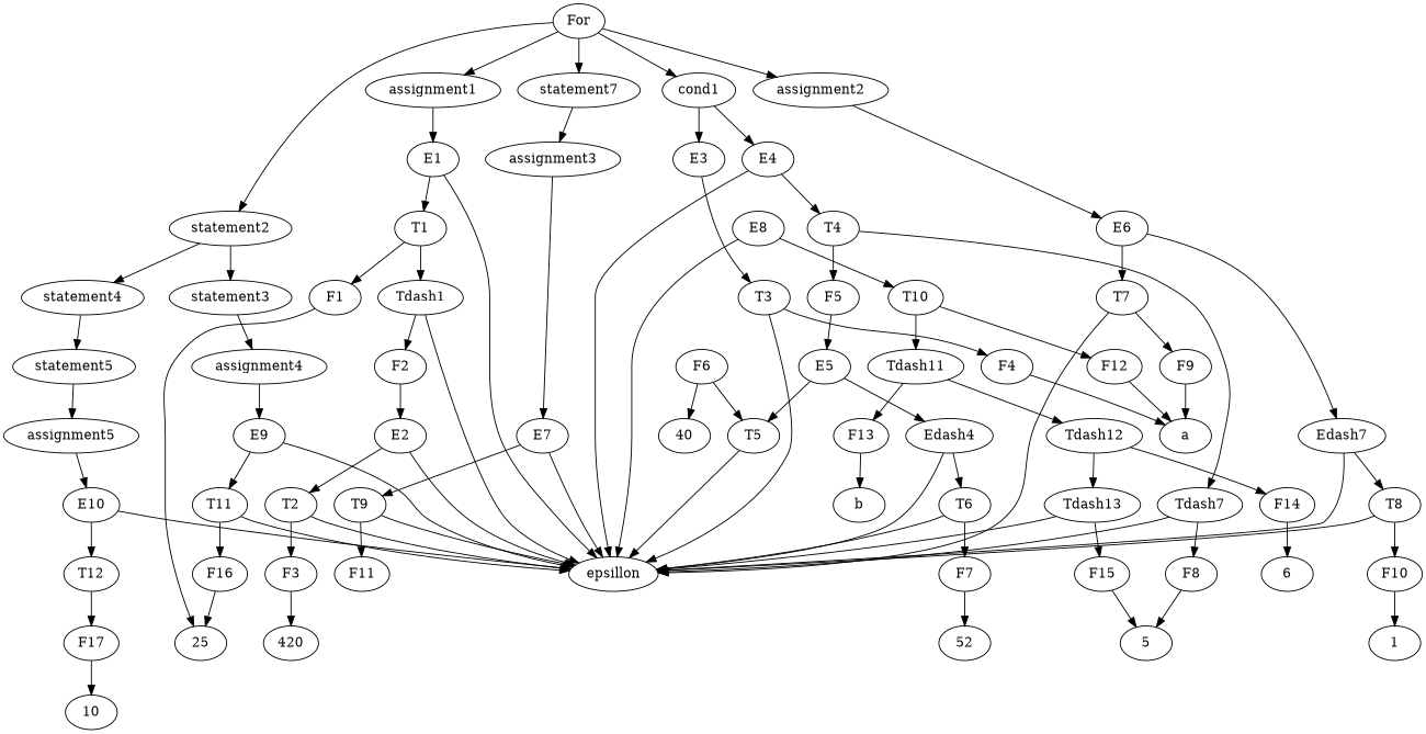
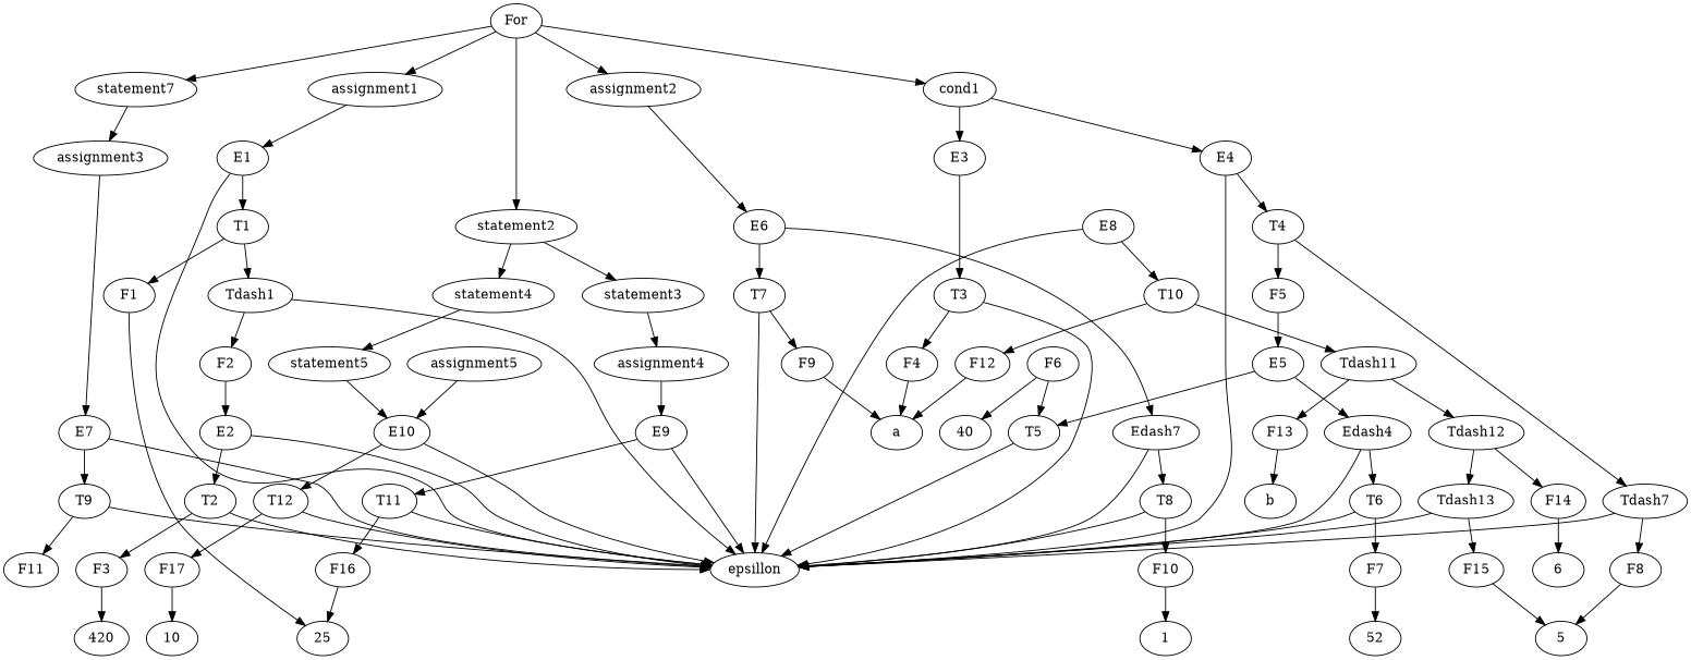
  digraph {
    For
    assignment1
    cond1
    assignment2
    n5 [label=statement7]
    statement2
    E1
    E3
    E4
    E6
    assignment3
    statement3
    statement4
    T1
    epsillon
    T3
    T4
    T7
    Edash7
    E7
    assignment4
    statement5
    F1
    Tdash1
    25
    F2
    E2
    T2
    F3
    420
    F4
    F5
    Tdash7
    a
    E5
    F8
    T5
    Edash4
    5
    T6
    F6
    40
    F7
    52
    F9
    T8
    F10
    1
    T9
    F11
    E8
    T10
    F12
    Tdash11
    F13
    Tdash12
    b
    F14
    Tdash13
    6
    F15
    E9
    assignment5
    T11
    F16
    E10
    T12
    F17
    10
    For -> assignment1
    For -> cond1
    For -> assignment2
    For -> n5
    For -> statement2
    assignment1 -> E1
    cond1 -> E3
    cond1 -> E4
    assignment2 -> E6
    n5 -> assignment3
    statement2 -> statement3
    statement2 -> statement4
    E1 -> T1
    E1 -> epsillon
    E3 -> T3
    E4 -> epsillon
    E4 -> T4
    E6 -> T7
    E6 -> Edash7
    assignment3 -> E7
    statement3 -> assignment4
    statement4 -> statement5
    T1 -> F1
    T1 -> Tdash1
    T3 -> epsillon
    T3 -> F4
    T4 -> F5
    T4 -> Tdash7
    T7 -> epsillon
    T7 -> F9
    Edash7 -> epsillon
    Edash7 -> T8
    E7 -> epsillon
    E7 -> T9
    assignment4 -> E9
-   statement5 -> assignment5
+   statement5 -> E10
    F1 -> 25
    Tdash1 -> epsillon
    Tdash1 -> F2
    F2 -> E2
    E2 -> epsillon
    E2 -> T2
    T2 -> epsillon
    T2 -> F3
    F3 -> 420
    F4 -> a
    F5 -> E5
    Tdash7 -> epsillon
    Tdash7 -> F8
    E5 -> T5
    E5 -> Edash4
    F8 -> 5
    T5 -> epsillon
    Edash4 -> epsillon
    Edash4 -> T6
    T6 -> epsillon
    T6 -> F7
    F6 -> T5
    F6 -> 40
    F7 -> 52
    F9 -> a
    T8 -> epsillon
    T8 -> F10
    F10 -> 1
    T9 -> epsillon
    T9 -> F11
    E8 -> epsillon
    E8 -> T10
    T10 -> F12
    T10 -> Tdash11
    F12 -> a
    Tdash11 -> F13
    Tdash11 -> Tdash12
    F13 -> b
    Tdash12 -> F14
    Tdash12 -> Tdash13
    F14 -> 6
    Tdash13 -> epsillon
    Tdash13 -> F15
    F15 -> 5
    E9 -> epsillon
    E9 -> T11
    assignment5 -> E10
    T11 -> epsillon
    T11 -> F16
    F16 -> 25
    E10 -> epsillon
    E10 -> T12
+   T12 -> epsillon
    T12 -> F17
    F17 -> 10
  }
